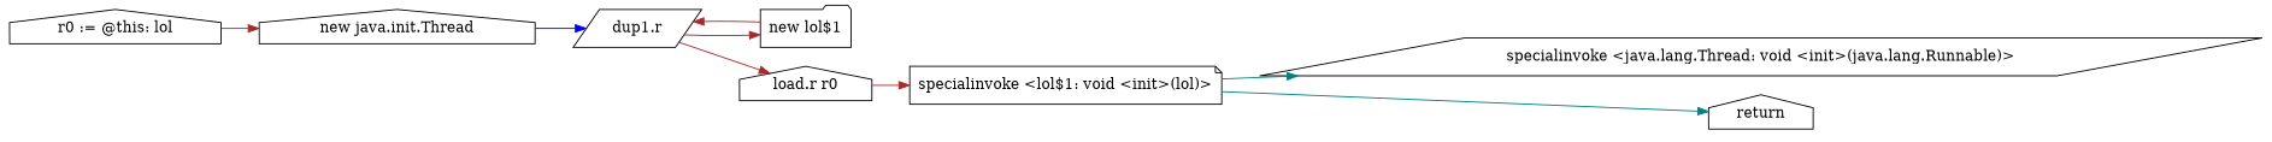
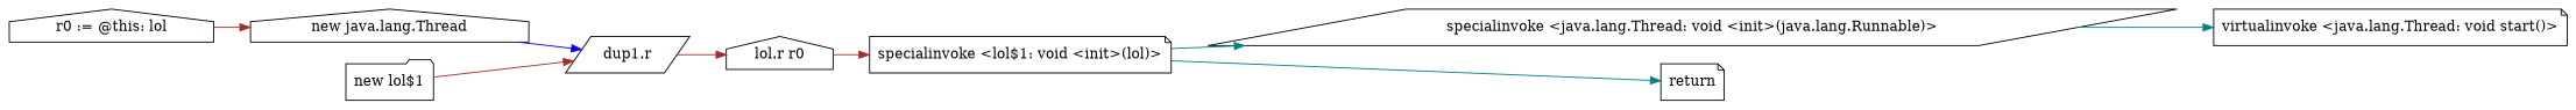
  digraph {
    rankdir=LR
    node [shape=house]
    edge [color=brown]
    "r0 := @this: lol"
-   "new java.lang.Thread" [label="new java.init.Thread"]
+   "new java.lang.Thread"
    "dup1.r" [shape=parallelogram]
    "new lol$1" [shape=folder]
-   "load.r r0"
+   "load.r r0" [label="lol.r r0"]
    "specialinvoke <lol$1: void <init>(lol)>" [shape=note]
    "specialinvoke <java.lang.Thread: void <init>(java.lang.Runnable)>" [shape=parallelogram]
-   return
+   return [shape=note]
+   "virtualinvoke <java.lang.Thread: void start()>" [shape=note]
    "r0 := @this: lol" -> "new java.lang.Thread"
    "new java.lang.Thread" -> "dup1.r" [color=blue]
-   "dup1.r" -> "new lol$1"
    "dup1.r" -> "load.r r0"
    "new lol$1" -> "dup1.r"
    "load.r r0" -> "specialinvoke <lol$1: void <init>(lol)>"
    "specialinvoke <lol$1: void <init>(lol)>" -> "specialinvoke <java.lang.Thread: void <init>(java.lang.Runnable)>" [color=teal]
    "specialinvoke <lol$1: void <init>(lol)>" -> return [color=teal]
+   "specialinvoke <java.lang.Thread: void <init>(java.lang.Runnable)>" -> "virtualinvoke <java.lang.Thread: void start()>" [color=teal]
  }
